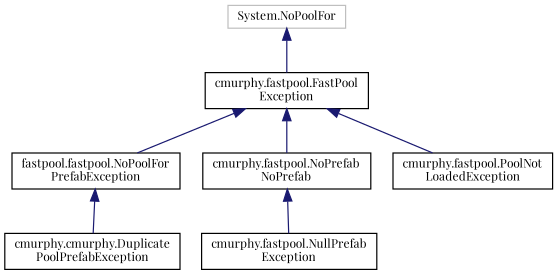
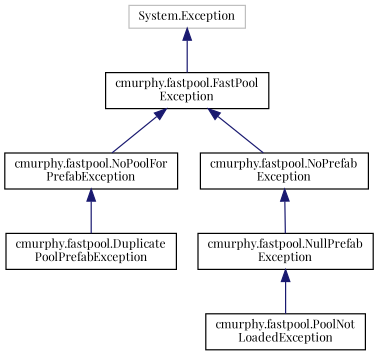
  digraph {
    fontname="Playfair Display"
    rankdir=TB
    node [color=black fillcolor=white fontname="Playfair Display" fontsize=10 shape=record style=filled]
    edge [color=midnightblue dir=back fontname="Playfair Display" fontsize=10 labelfontname=Helvetica labelfontsize=10 style=solid]
-   n1 [color=grey75 height=0.2 label="System.NoPoolFor" width=0.4]
+   n1 [color=grey75 height=0.2 label="System.Exception" width=0.4]
    n2 [height=0.2 label="cmurphy.fastpool.FastPool\lException" width=0.4]
-   n3 [height=0.2 label="fastpool.fastpool.NoPoolFor\lPrefabException" width=0.4]
-   n4 [height=0.2 label="cmurphy.fastpool.NoPrefab\lNoPrefab" width=0.4]
+   n3 [height=0.2 label="cmurphy.fastpool.NoPoolFor\lPrefabException" width=0.4]
+   n4 [height=0.2 label="cmurphy.fastpool.NoPrefab\lException" width=0.4]
    n5 [height=0.2 label="cmurphy.fastpool.PoolNot\lLoadedException" width=0.4]
-   n6 [height=0.2 label="cmurphy.cmurphy.Duplicate\lPoolPrefabException" width=0.4]
+   n6 [height=0.2 label="cmurphy.fastpool.Duplicate\lPoolPrefabException" width=0.4]
    n7 [height=0.2 label="cmurphy.fastpool.NullPrefab\lException" width=0.4]
    n1 -> n2
    n2 -> n3
    n2 -> n4
-   n2 -> n5
+   n7 -> n5
    n3 -> n6
    n4 -> n7
  }
